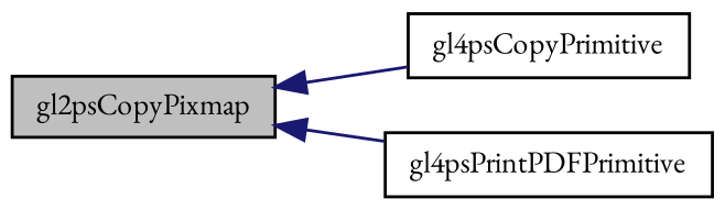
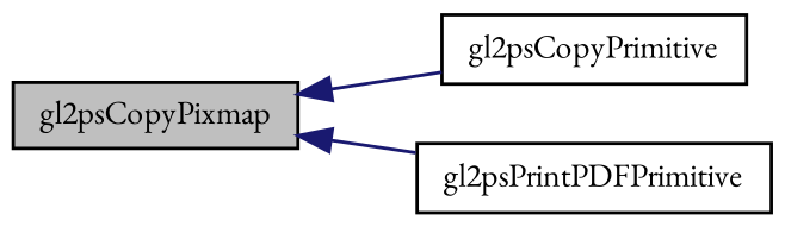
  digraph {
    fontname="EB Garamond"
    rankdir=LR
    node [color=black fillcolor=white fontname="EB Garamond" fontsize=10 shape=record style=filled]
    edge [color=midnightblue dir=back fontname="EB Garamond" fontsize=10 labelfontname=FreeSans labelfontsize=10 style=solid]
    n1 [fillcolor=grey75 fontcolor=black height=0.2 label=gl2psCopyPixmap width=0.4]
-   n2 [height=0.2 label=gl4psCopyPrimitive width=0.4]
-   n3 [height=0.2 label=gl4psPrintPDFPrimitive width=0.4]
+   n2 [height=0.2 label=gl2psCopyPrimitive width=0.4]
+   n3 [height=0.2 label=gl2psPrintPDFPrimitive width=0.4]
    n1 -> n2
    n1 -> n3
  }
